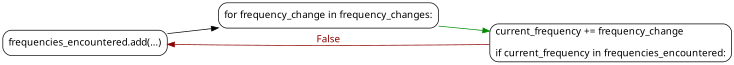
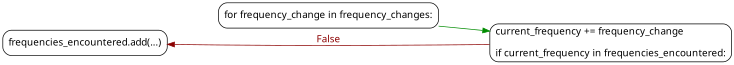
  strict digraph {
    ranksep=1.0
    rankdir=LR
    node [fontname="FiraCode Nerd Font" shape=box style=rounded]
    edge [fontname="FiraCode Nerd Font"]
    n1 [label="frequencies_encountered.add(...)"]
    n2 [label="for frequency_change in frequency_changes:"]
    n3 [label="current_frequency += frequency_change\l\lif current_frequency in frequencies_encountered:\l"]
-   n1 -> n2
    n2 -> n3 [color=green4 fontcolor=green4]
    n3 -> n1 [color=red4 fontcolor=red4 label=False]
  }
